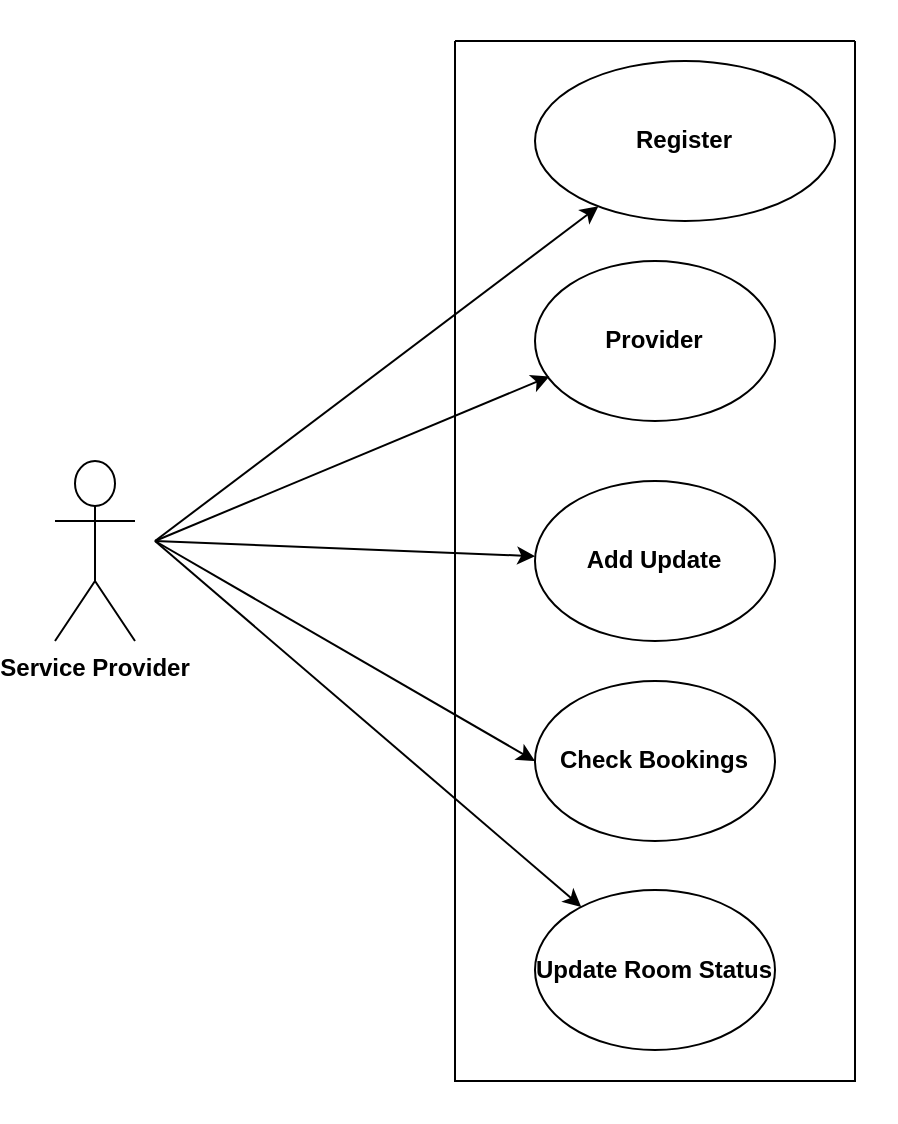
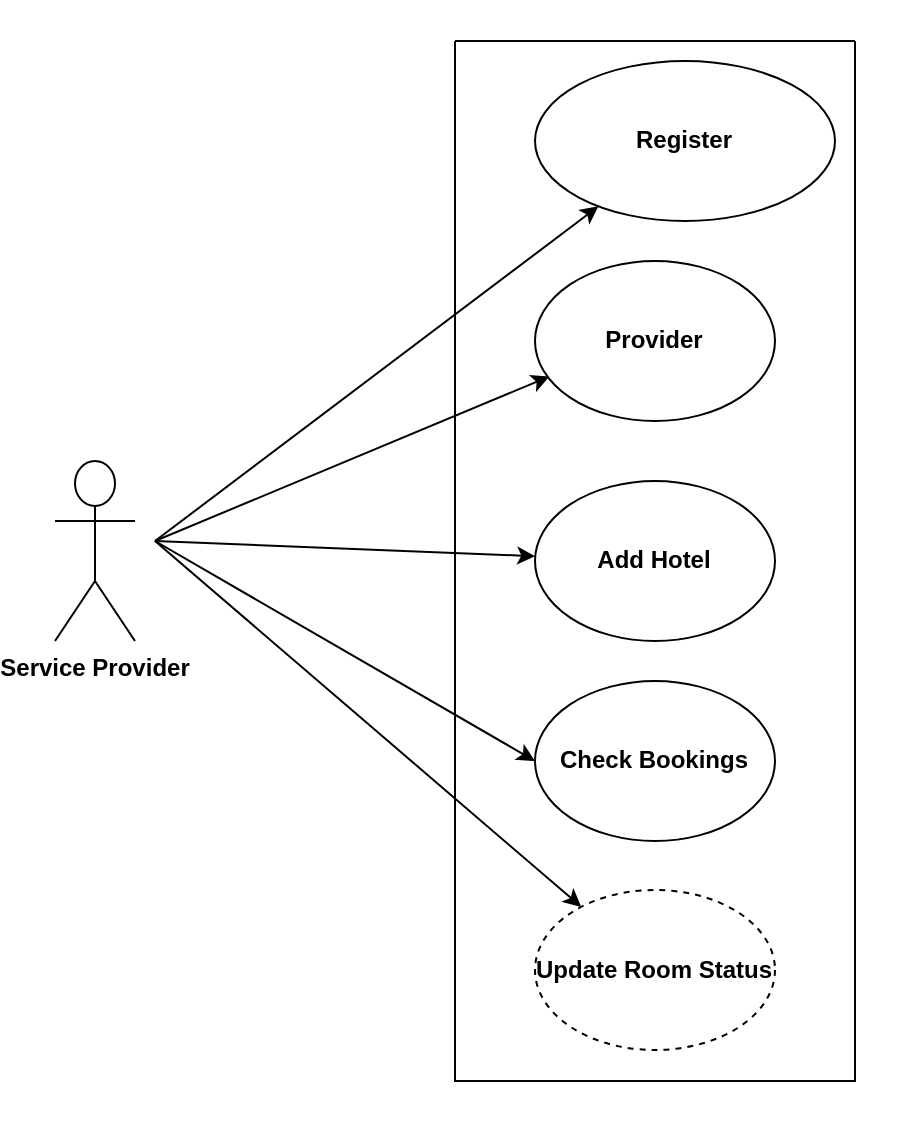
  <mxCell id="0" />
  <mxCell id="1" parent="0" />
  <mxCell id="2" value="&lt;b&gt;Register&lt;/b&gt;" style="ellipse;whiteSpace=wrap;html=1;" vertex="1" parent="1"><mxGeometry x="260" y="30" width="150" height="80" as="geometry" /></mxCell>
  <mxCell id="3" value="&lt;b&gt;Provider&lt;/b&gt;" style="ellipse;whiteSpace=wrap;html=1;" vertex="1" parent="1"><mxGeometry x="260" y="130" width="120" height="80" as="geometry" /></mxCell>
- <mxCell id="4" value="&lt;b&gt;Add Update&lt;/b&gt;" style="ellipse;whiteSpace=wrap;html=1;" vertex="1" parent="1"><mxGeometry x="260" y="240" width="120" height="80" as="geometry" /></mxCell>
+ <mxCell id="4" value="&lt;b&gt;Add Hotel&lt;/b&gt;" style="ellipse;whiteSpace=wrap;html=1;" vertex="1" parent="1"><mxGeometry x="260" y="240" width="120" height="80" as="geometry" /></mxCell>
  <mxCell id="5" value="&lt;b&gt;Check Bookings&lt;/b&gt;" style="ellipse;whiteSpace=wrap;html=1;" vertex="1" parent="1"><mxGeometry x="260" y="340" width="120" height="80" as="geometry" /></mxCell>
- <mxCell id="6" value="&lt;b&gt;Update Room Status&lt;/b&gt;" style="ellipse;whiteSpace=wrap;html=1;" vertex="1" parent="1"><mxGeometry x="260" y="444.5" width="120" height="80" as="geometry" /></mxCell>
+ <mxCell id="6" value="&lt;b&gt;Update Room Status&lt;/b&gt;" style="ellipse;whiteSpace=wrap;html=1;dashed=1;" vertex="1" parent="1"><mxGeometry x="260" y="444.5" width="120" height="80" as="geometry" /></mxCell>
  <mxCell id="7" value="" style="swimlane;startSize=0;" vertex="1" parent="1"><mxGeometry x="220" y="20" width="200" height="520" as="geometry" /></mxCell>
  <mxCell id="8" value="&lt;b&gt;Service Provider&lt;/b&gt;" style="shape=umlActor;verticalLabelPosition=bottom;verticalAlign=top;html=1;outlineConnect=0;" vertex="1" parent="1"><mxGeometry x="20" y="230" width="40" height="90" as="geometry" /></mxCell>
  <mxCell id="9" value="" style="endArrow=classic;html=1;rounded=0;" edge="1" parent="1" target="2"><mxGeometry width="50" height="50" relative="1" as="geometry"><mxPoint x="70" y="270" as="sourcePoint" /><mxPoint x="330" y="270" as="targetPoint" /></mxGeometry></mxCell>
  <mxCell id="10" value="" style="endArrow=classic;html=1;rounded=0;entryX=0.06;entryY=0.722;entryDx=0;entryDy=0;entryPerimeter=0;" edge="1" parent="1" target="3"><mxGeometry width="50" height="50" relative="1" as="geometry"><mxPoint x="70" y="270" as="sourcePoint" /><mxPoint x="331.589" y="120.729" as="targetPoint" /></mxGeometry></mxCell>
  <mxCell id="11" value="" style="endArrow=classic;html=1;rounded=0;" edge="1" parent="1" target="4"><mxGeometry width="50" height="50" relative="1" as="geometry"><mxPoint x="70" y="270" as="sourcePoint" /><mxPoint x="291.589" y="110.729" as="targetPoint" /></mxGeometry></mxCell>
  <mxCell id="12" value="" style="endArrow=classic;html=1;rounded=0;entryX=0;entryY=0.5;entryDx=0;entryDy=0;" edge="1" parent="1" target="5"><mxGeometry width="50" height="50" relative="1" as="geometry"><mxPoint x="70" y="270" as="sourcePoint" /><mxPoint x="301.589" y="120.729" as="targetPoint" /></mxGeometry></mxCell>
  <mxCell id="13" value="" style="endArrow=classic;html=1;rounded=0;" edge="1" parent="1" target="6"><mxGeometry width="50" height="50" relative="1" as="geometry"><mxPoint x="70" y="270" as="sourcePoint" /><mxPoint x="311.589" y="130.729" as="targetPoint" /></mxGeometry></mxCell>
